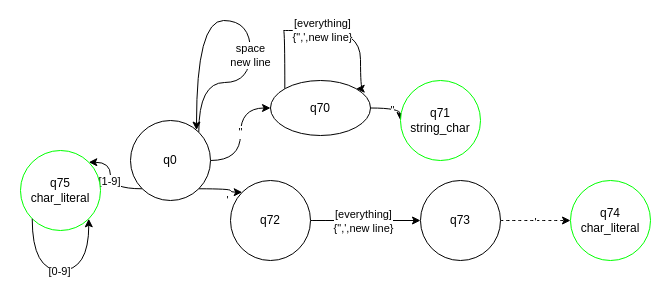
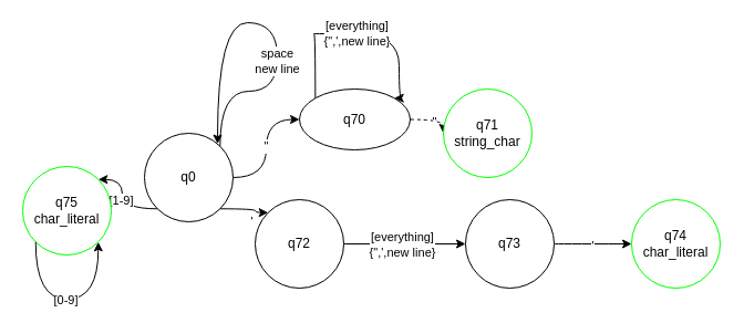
  <mxCell id="0" />
  <mxCell id="1" parent="0" />
  <mxCell id="2" style="edgeStyle=orthogonalEdgeStyle;rounded=0;orthogonalLoop=1;jettySize=auto;html=1;exitX=1;exitY=0;exitDx=0;exitDy=0;curved=1;" edge="1" parent="1" source="10" target="10"><mxGeometry relative="1" as="geometry"><mxPoint x="230" y="10" as="targetPoint" /><Array as="points"><mxPoint x="250" y="82" /><mxPoint x="250" y="20" /><mxPoint x="196" y="20" /></Array></mxGeometry></mxCell>
  <mxCell id="3" value="space&lt;div&gt;new line&lt;/div&gt;" style="edgeLabel;html=1;align=center;verticalAlign=middle;resizable=0;points=[];" vertex="1" connectable="0" parent="2"><mxGeometry x="-0.214" y="1" relative="1" as="geometry"><mxPoint as="offset" /></mxGeometry></mxCell>
  <mxCell id="4" style="edgeStyle=orthogonalEdgeStyle;rounded=0;orthogonalLoop=1;jettySize=auto;html=1;exitX=1;exitY=0.5;exitDx=0;exitDy=0;entryX=0;entryY=0.5;entryDx=0;entryDy=0;curved=1;" edge="1" parent="1" source="10" target="15"><mxGeometry relative="1" as="geometry" /></mxCell>
  <mxCell id="5" value="&quot;" style="edgeLabel;html=1;align=center;verticalAlign=middle;resizable=0;points=[];" vertex="1" connectable="0" parent="4"><mxGeometry x="0.044" y="1" relative="1" as="geometry"><mxPoint as="offset" /></mxGeometry></mxCell>
  <mxCell id="6" style="edgeStyle=orthogonalEdgeStyle;rounded=0;orthogonalLoop=1;jettySize=auto;html=1;exitX=1;exitY=1;exitDx=0;exitDy=0;entryX=0;entryY=0;entryDx=0;entryDy=0;curved=1;" edge="1" parent="1" source="10" target="19"><mxGeometry relative="1" as="geometry" /></mxCell>
  <mxCell id="7" value="'" style="edgeLabel;html=1;align=center;verticalAlign=middle;resizable=0;points=[];" vertex="1" connectable="0" parent="6"><mxGeometry x="0.211" y="-11" relative="1" as="geometry"><mxPoint as="offset" /></mxGeometry></mxCell>
  <mxCell id="8" style="edgeStyle=orthogonalEdgeStyle;rounded=0;orthogonalLoop=1;jettySize=auto;html=1;exitX=0;exitY=1;exitDx=0;exitDy=0;entryX=1;entryY=0;entryDx=0;entryDy=0;curved=1;" edge="1" parent="1" source="10" target="24"><mxGeometry relative="1" as="geometry" /></mxCell>
  <mxCell id="9" value="[1-9]" style="edgeLabel;html=1;align=center;verticalAlign=middle;resizable=0;points=[];" vertex="1" connectable="0" parent="8"><mxGeometry x="0.007" y="2" relative="1" as="geometry"><mxPoint as="offset" /></mxGeometry></mxCell>
  <mxCell id="10" value="q0" style="ellipse;whiteSpace=wrap;html=1;aspect=fixed;" vertex="1" parent="1"><mxGeometry x="130" y="120" width="80" height="80" as="geometry" /></mxCell>
- <mxCell id="11" style="edgeStyle=orthogonalEdgeStyle;rounded=0;orthogonalLoop=1;jettySize=auto;html=1;exitX=1;exitY=0.5;exitDx=0;exitDy=0;entryX=0;entryY=0.5;entryDx=0;entryDy=0;curved=1;" edge="1" parent="1" source="15" target="16"><mxGeometry relative="1" as="geometry" /></mxCell>
+ <mxCell id="11" style="edgeStyle=orthogonalEdgeStyle;rounded=0;orthogonalLoop=1;jettySize=auto;html=1;exitX=1;exitY=0.5;exitDx=0;exitDy=0;entryX=0;entryY=0.5;entryDx=0;entryDy=0;curved=1;dashed=1;" edge="1" parent="1" source="15" target="16"><mxGeometry relative="1" as="geometry" /></mxCell>
  <mxCell id="12" value="&quot;" style="edgeLabel;html=1;align=center;verticalAlign=middle;resizable=0;points=[];" vertex="1" connectable="0" parent="11"><mxGeometry x="0.006" y="-2" relative="1" as="geometry"><mxPoint as="offset" /></mxGeometry></mxCell>
  <mxCell id="13" style="edgeStyle=orthogonalEdgeStyle;rounded=0;orthogonalLoop=1;jettySize=auto;html=1;exitX=0;exitY=0;exitDx=0;exitDy=0;curved=1;entryX=1;entryY=0;entryDx=0;entryDy=0;" edge="1" parent="1" source="15" target="15"><mxGeometry relative="1" as="geometry"><mxPoint x="350" y="60" as="targetPoint" /><Array as="points"><mxPoint x="282" y="30" /><mxPoint x="360" y="30" /><mxPoint x="360" y="92" /></Array></mxGeometry></mxCell>
  <mxCell id="14" value="[everything]&lt;div&gt;{&quot;,',new line}&lt;/div&gt;" style="edgeLabel;html=1;align=center;verticalAlign=middle;resizable=0;points=[];" vertex="1" connectable="0" parent="13"><mxGeometry x="-0.009" y="1" relative="1" as="geometry"><mxPoint as="offset" /></mxGeometry></mxCell>
  <mxCell id="15" value="q70" style="ellipse;whiteSpace=wrap;html=1;aspect=fixed;" vertex="1" parent="1"><mxGeometry x="270" y="80" width="100" height="55" as="geometry" /></mxCell>
  <mxCell id="16" value="q71&lt;div&gt;string_char&lt;/div&gt;" style="ellipse;whiteSpace=wrap;html=1;aspect=fixed;strokeColor=#00FF00;" vertex="1" parent="1"><mxGeometry x="400" y="80" width="80" height="80" as="geometry" /></mxCell>
  <mxCell id="17" style="edgeStyle=orthogonalEdgeStyle;rounded=0;orthogonalLoop=1;jettySize=auto;html=1;exitX=1;exitY=0.5;exitDx=0;exitDy=0;entryX=0;entryY=0.5;entryDx=0;entryDy=0;curved=1;" edge="1" parent="1" source="19" target="22"><mxGeometry relative="1" as="geometry" /></mxCell>
  <mxCell id="18" value="[everything]&lt;div&gt;{&quot;,',new line}&lt;/div&gt;" style="edgeLabel;html=1;align=center;verticalAlign=middle;resizable=0;points=[];" vertex="1" connectable="0" parent="17"><mxGeometry x="-0.057" relative="1" as="geometry"><mxPoint as="offset" /></mxGeometry></mxCell>
  <mxCell id="19" value="q72" style="ellipse;whiteSpace=wrap;html=1;aspect=fixed;" vertex="1" parent="1"><mxGeometry x="230" y="180" width="80" height="80" as="geometry" /></mxCell>
- <mxCell id="20" style="edgeStyle=orthogonalEdgeStyle;rounded=0;orthogonalLoop=1;jettySize=auto;html=1;exitX=1;exitY=0.5;exitDx=0;exitDy=0;entryX=0;entryY=0.5;entryDx=0;entryDy=0;curved=1;dashed=1;" edge="1" parent="1" source="22" target="23"><mxGeometry relative="1" as="geometry" /></mxCell>
+ <mxCell id="20" style="edgeStyle=orthogonalEdgeStyle;rounded=0;orthogonalLoop=1;jettySize=auto;html=1;exitX=1;exitY=0.5;exitDx=0;exitDy=0;entryX=0;entryY=0.5;entryDx=0;entryDy=0;curved=1;" edge="1" parent="1" source="22" target="23"><mxGeometry relative="1" as="geometry" /></mxCell>
  <mxCell id="21" value="'" style="edgeLabel;html=1;align=center;verticalAlign=middle;resizable=0;points=[];" vertex="1" connectable="0" parent="20"><mxGeometry x="-0.035" y="-1" relative="1" as="geometry"><mxPoint as="offset" /></mxGeometry></mxCell>
  <mxCell id="22" value="q73" style="ellipse;whiteSpace=wrap;html=1;aspect=fixed;" vertex="1" parent="1"><mxGeometry x="420" y="180" width="80" height="80" as="geometry" /></mxCell>
  <mxCell id="23" value="q74&lt;div&gt;char_literal&lt;/div&gt;" style="ellipse;whiteSpace=wrap;html=1;aspect=fixed;strokeColor=#00FF00;" vertex="1" parent="1"><mxGeometry x="570" y="180" width="80" height="80" as="geometry" /></mxCell>
  <mxCell id="24" value="q75&lt;div&gt;char_literal&lt;/div&gt;" style="ellipse;whiteSpace=wrap;html=1;aspect=fixed;strokeColor=#00FF00;" vertex="1" parent="1"><mxGeometry x="20" y="150" width="80" height="80" as="geometry" /></mxCell>
  <mxCell id="25" style="edgeStyle=orthogonalEdgeStyle;rounded=0;orthogonalLoop=1;jettySize=auto;html=1;exitX=0;exitY=1;exitDx=0;exitDy=0;entryX=1;entryY=1;entryDx=0;entryDy=0;curved=1;" edge="1" parent="1" source="24" target="24"><mxGeometry relative="1" as="geometry"><Array as="points"><mxPoint x="32" y="270" /><mxPoint x="88" y="270" /></Array></mxGeometry></mxCell>
  <mxCell id="26" value="[0-9]" style="edgeLabel;html=1;align=center;verticalAlign=middle;resizable=0;points=[];" vertex="1" connectable="0" parent="25"><mxGeometry x="-0.013" relative="1" as="geometry"><mxPoint as="offset" /></mxGeometry></mxCell>
